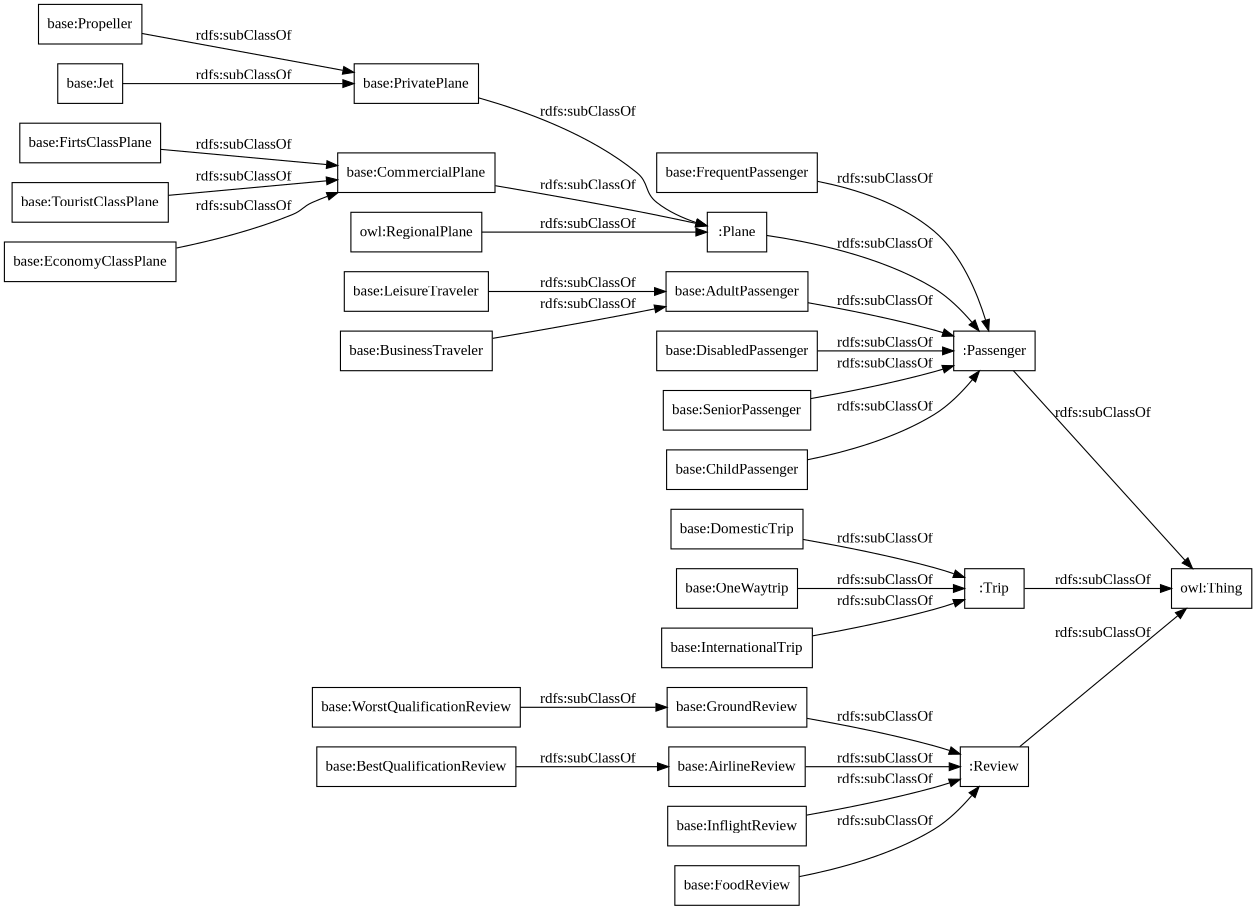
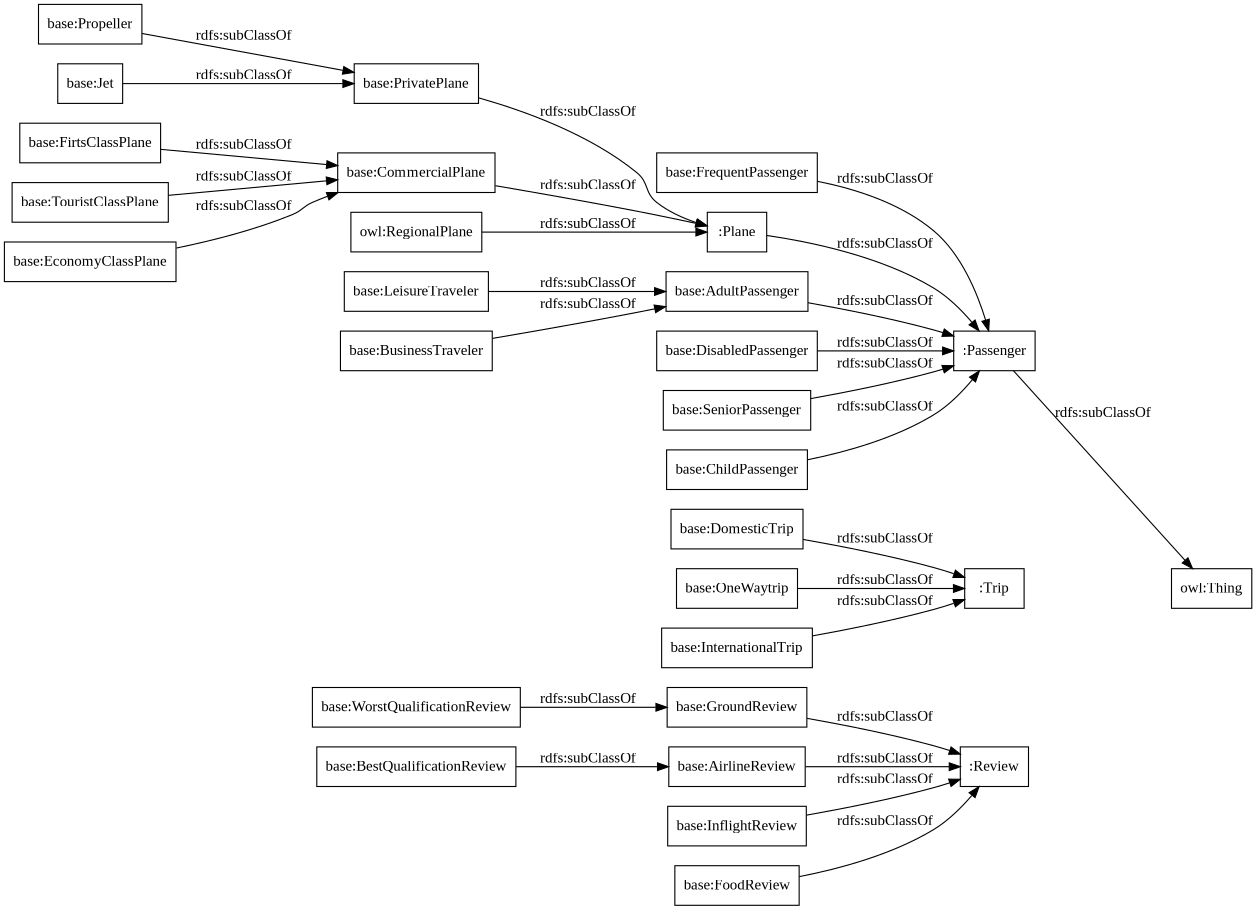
  digraph {
    fontname="Liberation Serif"
    rankdir=LR
    node [color=black fontname="Liberation Serif" shape=rectangle]
    edge [fontname="Liberation Serif"]
    ":Review"
    "owl:Thing"
    "base:FrequentPassenger"
    ":Passenger"
    "base:PrivatePlane"
    ":Plane"
    "base:FirtsClassPlane"
    "base:CommercialPlane"
    "base:WorstQualificationReview"
    "base:GroundReview"
    "base:AirlineReview"
    "base:TouristClassPlane"
    "base:Propeller"
    "base:LeisureTraveler"
    "base:AdultPassenger"
    "base:InflightReview"
    "base:EconomyClassPlane"
    "base:DomesticTrip"
    ":Trip"
    "base:DisabledPassenger"
    "base:OneWaytrip"
    "base:Jet"
    "base:SeniorPassenger"
    "base:FoodReview"
    "base:BusinessTraveler"
    "base:BestQualificationReview"
    n27 [label="owl:RegionalPlane"]
    "base:ChildPassenger"
    "base:InternationalTrip"
-   ":Review" -> "owl:Thing" [label="rdfs:subClassOf"]
    "base:FrequentPassenger" -> ":Passenger" [label="rdfs:subClassOf"]
    ":Passenger" -> "owl:Thing" [label="rdfs:subClassOf"]
    "base:PrivatePlane" -> ":Plane" [label="rdfs:subClassOf"]
    ":Plane" -> ":Passenger" [label="rdfs:subClassOf"]
    "base:FirtsClassPlane" -> "base:CommercialPlane" [label="rdfs:subClassOf"]
    "base:CommercialPlane" -> ":Plane" [label="rdfs:subClassOf"]
    "base:WorstQualificationReview" -> "base:GroundReview" [label="rdfs:subClassOf"]
    "base:GroundReview" -> ":Review" [label="rdfs:subClassOf"]
    "base:AirlineReview" -> ":Review" [label="rdfs:subClassOf"]
    "base:TouristClassPlane" -> "base:CommercialPlane" [label="rdfs:subClassOf"]
    "base:Propeller" -> "base:PrivatePlane" [label="rdfs:subClassOf"]
    "base:LeisureTraveler" -> "base:AdultPassenger" [label="rdfs:subClassOf"]
    "base:AdultPassenger" -> ":Passenger" [label="rdfs:subClassOf"]
    "base:InflightReview" -> ":Review" [label="rdfs:subClassOf"]
    "base:EconomyClassPlane" -> "base:CommercialPlane" [label="rdfs:subClassOf"]
    "base:DomesticTrip" -> ":Trip" [label="rdfs:subClassOf"]
-   ":Trip" -> "owl:Thing" [label="rdfs:subClassOf"]
    "base:DisabledPassenger" -> ":Passenger" [label="rdfs:subClassOf"]
    "base:OneWaytrip" -> ":Trip" [label="rdfs:subClassOf"]
    "base:Jet" -> "base:PrivatePlane" [label="rdfs:subClassOf"]
    "base:SeniorPassenger" -> ":Passenger" [label="rdfs:subClassOf"]
    "base:FoodReview" -> ":Review" [label="rdfs:subClassOf"]
    "base:BusinessTraveler" -> "base:AdultPassenger" [label="rdfs:subClassOf"]
    "base:BestQualificationReview" -> "base:AirlineReview" [label="rdfs:subClassOf"]
    n27 -> ":Plane" [label="rdfs:subClassOf"]
    "base:ChildPassenger" -> ":Passenger" [label="rdfs:subClassOf"]
    "base:InternationalTrip" -> ":Trip" [label="rdfs:subClassOf"]
  }
